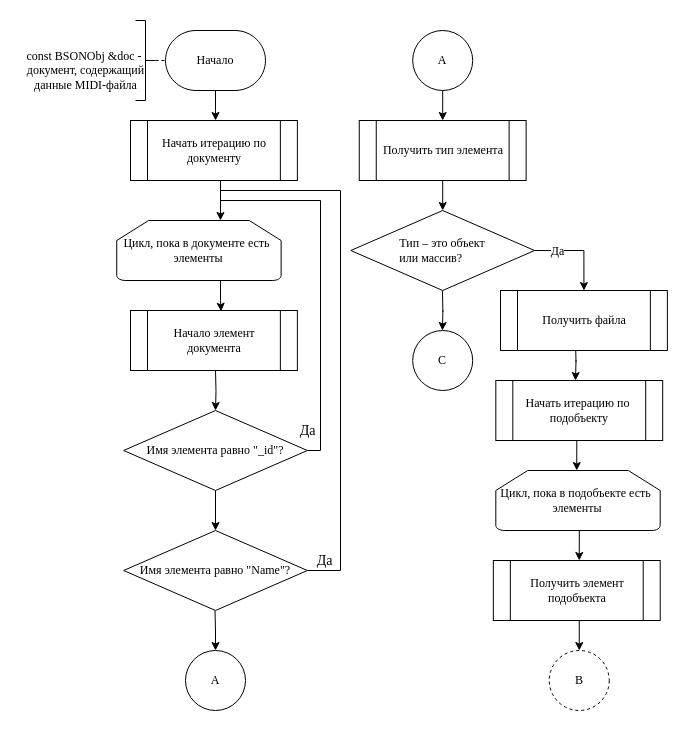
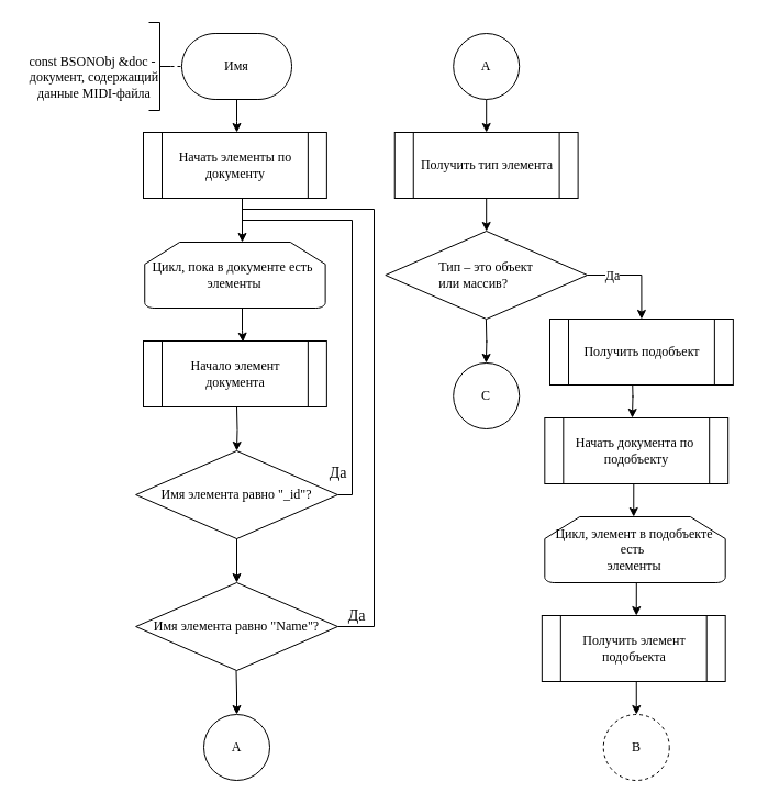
  <mxCell id="0" />
  <mxCell id="1" parent="0" />
  <mxCell id="2" style="edgeStyle=orthogonalEdgeStyle;rounded=0;orthogonalLoop=1;jettySize=auto;html=1;entryX=0;entryY=0.5;entryDx=0;entryDy=0;entryPerimeter=0;fontFamily=Times New Roman;dashed=1;" edge="1" parent="1" source="3"><mxGeometry relative="1" as="geometry"><mxPoint x="205" y="60" as="targetPoint" /></mxGeometry></mxCell>
  <mxCell id="3" value="" style="strokeWidth=1;html=1;shape=mxgraph.flowchart.annotation_2;align=left;labelPosition=right;pointerEvents=1;rotation=-180;" vertex="1" parent="1"><mxGeometry x="135" y="20" width="20" height="80" as="geometry" /></mxCell>
  <mxCell id="4" style="edgeStyle=orthogonalEdgeStyle;rounded=0;orthogonalLoop=1;jettySize=auto;html=1;fontFamily=Times New Roman;fontSize=12;" edge="1" parent="1" source="5"><mxGeometry relative="1" as="geometry"><mxPoint x="215.095" y="120" as="targetPoint" /></mxGeometry></mxCell>
- <mxCell id="5" value="&lt;font face=&quot;Times New Roman&quot;&gt;Начало&lt;/font&gt;" style="strokeWidth=1;html=1;shape=mxgraph.flowchart.terminator;whiteSpace=wrap;" vertex="1" parent="1"><mxGeometry x="165" y="30" width="100" height="60" as="geometry" /></mxCell>
+ <mxCell id="5" value="&lt;font face=&quot;Times New Roman&quot;&gt;Имя&lt;/font&gt;" style="strokeWidth=1;html=1;shape=mxgraph.flowchart.terminator;whiteSpace=wrap;" vertex="1" parent="1"><mxGeometry x="165" y="30" width="100" height="60" as="geometry" /></mxCell>
  <mxCell id="6" value="const BSONObj &amp;amp;doc -&amp;nbsp;&lt;br&gt;документ, содержащий&lt;br&gt;данные MIDI-файла" style="text;html=1;align=center;verticalAlign=middle;resizable=0;points=[];autosize=1;strokeColor=none;fillColor=none;fontFamily=Times New Roman;" vertex="1" parent="1"><mxGeometry x="20" y="45" width="130" height="50" as="geometry" /></mxCell>
  <mxCell id="7" style="edgeStyle=orthogonalEdgeStyle;rounded=0;orthogonalLoop=1;jettySize=auto;html=1;exitX=0.5;exitY=1;exitDx=0;exitDy=0;fontFamily=Times New Roman;fontSize=12;" edge="1" parent="1" target="10"><mxGeometry relative="1" as="geometry"><mxPoint x="215" y="370" as="sourcePoint" /><mxPoint x="225.5" y="420" as="targetPoint" /></mxGeometry></mxCell>
  <mxCell id="8" style="edgeStyle=orthogonalEdgeStyle;rounded=0;orthogonalLoop=1;jettySize=auto;html=1;fontFamily=Times New Roman;fontSize=14;startArrow=none;startFill=0;endArrow=none;endFill=0;" edge="1" parent="1" source="10"><mxGeometry relative="1" as="geometry"><mxPoint x="220" y="200" as="targetPoint" /><Array as="points"><mxPoint x="320" y="450" /><mxPoint x="320" y="200" /></Array></mxGeometry></mxCell>
  <mxCell id="9" value="Да" style="edgeLabel;html=1;align=center;verticalAlign=middle;resizable=0;points=[];fontSize=14;fontFamily=Times New Roman;" vertex="1" connectable="0" parent="8"><mxGeometry x="-0.976" y="3" relative="1" as="geometry"><mxPoint x="-4" y="-17" as="offset" /></mxGeometry></mxCell>
  <mxCell id="10" value="&lt;div style=&quot;text-align: start;&quot;&gt;Имя элемента равно &quot;_id&quot;?&lt;/div&gt;" style="rhombus;whiteSpace=wrap;html=1;fontFamily=Times New Roman;fontSize=12;strokeWidth=1;" vertex="1" parent="1"><mxGeometry x="123.13" y="410" width="183.75" height="80" as="geometry" /></mxCell>
  <mxCell id="11" style="edgeStyle=orthogonalEdgeStyle;rounded=0;orthogonalLoop=1;jettySize=auto;html=1;fontFamily=Times New Roman;fontSize=14;startArrow=none;startFill=0;endArrow=none;endFill=0;" edge="1" parent="1" source="13"><mxGeometry relative="1" as="geometry"><mxPoint x="220" y="190" as="targetPoint" /><Array as="points"><mxPoint x="340" y="570" /><mxPoint x="340" y="190" /></Array></mxGeometry></mxCell>
  <mxCell id="12" value="Да" style="edgeLabel;html=1;align=center;verticalAlign=middle;resizable=0;points=[];fontSize=14;fontFamily=Times New Roman;" vertex="1" connectable="0" parent="11"><mxGeometry x="-0.938" relative="1" as="geometry"><mxPoint y="-10" as="offset" /></mxGeometry></mxCell>
  <mxCell id="13" value="&lt;span style=&quot;text-align: start;&quot;&gt;Имя элемента равно &quot;Name&quot;?&lt;/span&gt;" style="rhombus;whiteSpace=wrap;html=1;fontFamily=Times New Roman;fontSize=12;strokeWidth=1;" vertex="1" parent="1"><mxGeometry x="123.13" y="530" width="183.75" height="80" as="geometry" /></mxCell>
  <mxCell id="14" style="edgeStyle=orthogonalEdgeStyle;rounded=0;orthogonalLoop=1;jettySize=auto;html=1;exitX=0.5;exitY=1;exitDx=0;exitDy=0;fontFamily=Times New Roman;fontSize=12;entryX=0.5;entryY=0;entryDx=0;entryDy=0;" edge="1" parent="1" source="10" target="13"><mxGeometry relative="1" as="geometry"><mxPoint x="225" y="380" as="sourcePoint" /><mxPoint x="225.1" y="420.058" as="targetPoint" /></mxGeometry></mxCell>
  <mxCell id="15" style="edgeStyle=orthogonalEdgeStyle;rounded=0;orthogonalLoop=1;jettySize=auto;html=1;exitX=0.5;exitY=1;exitDx=0;exitDy=0;fontFamily=Times New Roman;fontSize=12;entryX=0.5;entryY=0;entryDx=0;entryDy=0;" edge="1" parent="1" target="16"><mxGeometry relative="1" as="geometry"><mxPoint x="214.5" y="610" as="sourcePoint" /><mxPoint x="214.5" y="650" as="targetPoint" /></mxGeometry></mxCell>
  <mxCell id="16" value="А" style="ellipse;whiteSpace=wrap;html=1;aspect=fixed;fontFamily=Times New Roman;fontSize=12;strokeWidth=1;" vertex="1" parent="1"><mxGeometry x="185" y="650" width="60" height="60" as="geometry" /></mxCell>
  <mxCell id="17" style="edgeStyle=orthogonalEdgeStyle;rounded=0;orthogonalLoop=1;jettySize=auto;html=1;exitX=0.5;exitY=1;exitDx=0;exitDy=0;entryX=0.5;entryY=0;entryDx=0;entryDy=0;fontFamily=Times New Roman;fontSize=12;" edge="1" parent="1" target="35"><mxGeometry relative="1" as="geometry"><mxPoint x="438.44" y="210" as="targetPoint" /><mxPoint x="435.94" y="180" as="sourcePoint" /></mxGeometry></mxCell>
  <mxCell id="18" value="C" style="ellipse;whiteSpace=wrap;html=1;aspect=fixed;fontFamily=Times New Roman;fontSize=12;strokeWidth=1;" vertex="1" parent="1"><mxGeometry x="412.19" y="330" width="60" height="60" as="geometry" /></mxCell>
  <mxCell id="19" style="edgeStyle=orthogonalEdgeStyle;rounded=0;orthogonalLoop=1;jettySize=auto;html=1;exitX=0.5;exitY=1;exitDx=0;exitDy=0;entryX=0.5;entryY=0;entryDx=0;entryDy=0;fontFamily=Times New Roman;fontSize=14;startArrow=none;startFill=0;endArrow=classic;endFill=1;" edge="1" parent="1" source="20" target="34"><mxGeometry relative="1" as="geometry" /></mxCell>
  <mxCell id="20" value="А" style="ellipse;whiteSpace=wrap;html=1;aspect=fixed;fontFamily=Times New Roman;fontSize=12;strokeWidth=1;" vertex="1" parent="1"><mxGeometry x="412.19" y="30" width="60" height="60" as="geometry" /></mxCell>
  <mxCell id="21" style="edgeStyle=orthogonalEdgeStyle;rounded=0;orthogonalLoop=1;jettySize=auto;html=1;exitX=1;exitY=0.5;exitDx=0;exitDy=0;entryX=0.5;entryY=0;entryDx=0;entryDy=0;fontFamily=Times New Roman;fontSize=12;endArrow=classic;endFill=1;" edge="1" parent="1" source="35" target="36"><mxGeometry relative="1" as="geometry"><mxPoint x="538.75" y="250" as="sourcePoint" /><mxPoint x="575" y="280" as="targetPoint" /></mxGeometry></mxCell>
  <mxCell id="22" value="Да" style="edgeLabel;html=1;align=center;verticalAlign=middle;resizable=0;points=[];fontSize=12;fontFamily=Times New Roman;" vertex="1" connectable="0" parent="21"><mxGeometry x="-0.222" y="-1" relative="1" as="geometry"><mxPoint x="-13" y="-1" as="offset" /></mxGeometry></mxCell>
  <mxCell id="23" style="edgeStyle=orthogonalEdgeStyle;rounded=0;orthogonalLoop=1;jettySize=auto;html=1;exitX=0.5;exitY=1;exitDx=0;exitDy=0;entryX=0.5;entryY=0;entryDx=0;entryDy=0;fontFamily=Times New Roman;fontSize=12;endArrow=classic;endFill=1;" edge="1" parent="1"><mxGeometry relative="1" as="geometry"><mxPoint x="441.91" y="290" as="sourcePoint" /><mxPoint x="441.91" y="330" as="targetPoint" /></mxGeometry></mxCell>
  <mxCell id="24" style="edgeStyle=orthogonalEdgeStyle;rounded=0;orthogonalLoop=1;jettySize=auto;html=1;exitX=0.5;exitY=1;exitDx=0;exitDy=0;fontFamily=Times New Roman;fontSize=12;entryX=0.5;entryY=0;entryDx=0;entryDy=0;" edge="1" parent="1"><mxGeometry relative="1" as="geometry"><mxPoint x="575" y="340" as="sourcePoint" /><mxPoint x="575" y="380" as="targetPoint" /></mxGeometry></mxCell>
  <mxCell id="25" style="edgeStyle=orthogonalEdgeStyle;rounded=0;orthogonalLoop=1;jettySize=auto;html=1;exitX=0.5;exitY=1;exitDx=0;exitDy=0;fontFamily=Times New Roman;fontSize=12;entryX=0.5;entryY=0;entryDx=0;entryDy=0;entryPerimeter=0;" edge="1" parent="1"><mxGeometry relative="1" as="geometry"><mxPoint x="575" y="440" as="sourcePoint" /><mxPoint x="576.25" y="470" as="targetPoint" /></mxGeometry></mxCell>
  <mxCell id="26" style="edgeStyle=orthogonalEdgeStyle;rounded=0;orthogonalLoop=1;jettySize=auto;html=1;exitX=0.5;exitY=1;exitDx=0;exitDy=0;fontFamily=Times New Roman;fontSize=12;exitPerimeter=0;entryX=0.5;entryY=0;entryDx=0;entryDy=0;" edge="1" parent="1"><mxGeometry relative="1" as="geometry"><mxPoint x="576.25" y="530" as="sourcePoint" /><mxPoint x="578.75" y="560" as="targetPoint" /></mxGeometry></mxCell>
  <mxCell id="27" style="edgeStyle=orthogonalEdgeStyle;rounded=0;orthogonalLoop=1;jettySize=auto;html=1;exitX=0.5;exitY=1;exitDx=0;exitDy=0;fontFamily=Times New Roman;fontSize=12;entryX=0.5;entryY=0;entryDx=0;entryDy=0;" edge="1" parent="1" target="28"><mxGeometry relative="1" as="geometry"><mxPoint x="578.75" y="620" as="sourcePoint" /><mxPoint x="578.5" y="670" as="targetPoint" /></mxGeometry></mxCell>
  <mxCell id="28" value="B" style="ellipse;whiteSpace=wrap;html=1;aspect=fixed;fontFamily=Times New Roman;fontSize=12;strokeWidth=1;dashed=1;" vertex="1" parent="1"><mxGeometry x="548.75" y="650" width="60" height="60" as="geometry" /></mxCell>
  <mxCell id="29" style="edgeStyle=orthogonalEdgeStyle;rounded=0;orthogonalLoop=1;jettySize=auto;html=1;exitX=0.5;exitY=1;exitDx=0;exitDy=0;fontFamily=Times New Roman;fontSize=14;startArrow=none;startFill=0;endArrow=classic;endFill=1;" edge="1" parent="1" source="30" target="32"><mxGeometry relative="1" as="geometry"><Array as="points"><mxPoint x="220" y="180" /></Array></mxGeometry></mxCell>
- <mxCell id="30" value="&lt;p style=&quot;margin: 0cm;&quot; class=&quot;MsoNormal&quot;&gt;Начать итерацию по документу&lt;/p&gt;" style="shape=process;whiteSpace=wrap;html=1;backgroundOutline=1;fontFamily=Times New Roman;fontSize=12;strokeWidth=1;" vertex="1" parent="1"><mxGeometry x="130" y="120" width="166.87" height="60" as="geometry" /></mxCell>
+ <mxCell id="30" value="&lt;p style=&quot;margin: 0cm;&quot; class=&quot;MsoNormal&quot;&gt;Начать элементы по документу&lt;/p&gt;" style="shape=process;whiteSpace=wrap;html=1;backgroundOutline=1;fontFamily=Times New Roman;fontSize=12;strokeWidth=1;" vertex="1" parent="1"><mxGeometry x="130" y="120" width="166.87" height="60" as="geometry" /></mxCell>
  <mxCell id="31" style="edgeStyle=orthogonalEdgeStyle;rounded=0;orthogonalLoop=1;jettySize=auto;html=1;entryX=0.543;entryY=0.013;entryDx=0;entryDy=0;fontFamily=Times New Roman;fontSize=14;startArrow=none;startFill=0;endArrow=classic;endFill=1;entryPerimeter=0;" edge="1" parent="1" source="32" target="33"><mxGeometry relative="1" as="geometry"><Array as="points"><mxPoint x="220" y="300" /><mxPoint x="221" y="300" /></Array></mxGeometry></mxCell>
- <mxCell id="32" value="&lt;font face=&quot;Times New Roman&quot;&gt;Цикл, пока в документе есть&amp;nbsp;&lt;br&gt;элементы&lt;br&gt;&lt;/font&gt;" style="strokeWidth=1;html=1;shape=mxgraph.flowchart.loop_limit;whiteSpace=wrap;" vertex="1" parent="1"><mxGeometry x="116.24" y="220" width="164.38" height="60" as="geometry" /></mxCell>
+ <mxCell id="32" value="&lt;font face=&quot;Times New Roman&quot;&gt;Цикл, пока в документе есть&amp;nbsp;&lt;br&gt;элементы&lt;br&gt;&lt;/font&gt;" style="strokeWidth=1;html=1;shape=mxgraph.flowchart.loop_limit;whiteSpace=wrap;" vertex="1" parent="1"><mxGeometry x="131.24" width="164.38" height="60" as="geometry" y="220" /></mxCell>
  <mxCell id="33" value="&lt;p style=&quot;margin: 0cm;&quot; class=&quot;MsoNormal&quot;&gt;Начало элемент&lt;/p&gt;&lt;p style=&quot;margin: 0cm;&quot; class=&quot;MsoNormal&quot;&gt;документа&lt;/p&gt;" style="shape=process;whiteSpace=wrap;html=1;backgroundOutline=1;fontFamily=Times New Roman;fontSize=12;strokeWidth=1;" vertex="1" parent="1"><mxGeometry x="130" y="310" width="166.87" height="60" as="geometry" /></mxCell>
  <mxCell id="34" value="&lt;p style=&quot;margin: 0cm;&quot; class=&quot;MsoNormal&quot;&gt;Получить тип элемента&lt;/p&gt;" style="shape=process;whiteSpace=wrap;html=1;backgroundOutline=1;fontFamily=Times New Roman;fontSize=12;strokeWidth=1;" vertex="1" parent="1"><mxGeometry x="358.75" y="120" width="166.87" height="60" as="geometry" /></mxCell>
  <mxCell id="35" value="&lt;div style=&quot;text-align: start;&quot;&gt;Тип – это объект&lt;/div&gt;&lt;div style=&quot;text-align: start;&quot;&gt;или массив?&lt;/div&gt;" style="rhombus;whiteSpace=wrap;html=1;fontFamily=Times New Roman;fontSize=12;strokeWidth=1;" vertex="1" parent="1"><mxGeometry x="350.31" y="210" width="183.75" height="80" as="geometry" /></mxCell>
- <mxCell id="36" value="&lt;p style=&quot;margin: 0cm;&quot; class=&quot;MsoNormal&quot;&gt;Получить файла&lt;/p&gt;" style="shape=process;whiteSpace=wrap;html=1;backgroundOutline=1;fontFamily=Times New Roman;fontSize=12;strokeWidth=1;" vertex="1" parent="1"><mxGeometry x="500" y="290" width="166.87" height="60" as="geometry" /></mxCell>
- <mxCell id="37" value="&lt;p style=&quot;margin: 0cm;&quot; class=&quot;MsoNormal&quot;&gt;Начать итерацию по&amp;nbsp;&lt;/p&gt;&lt;p style=&quot;margin: 0cm;&quot; class=&quot;MsoNormal&quot;&gt;подобъекту&lt;/p&gt;" style="shape=process;whiteSpace=wrap;html=1;backgroundOutline=1;fontFamily=Times New Roman;fontSize=12;strokeWidth=1;" vertex="1" parent="1"><mxGeometry x="495.32" y="380" width="166.87" height="60" as="geometry" /></mxCell>
- <mxCell id="38" value="&lt;font face=&quot;Times New Roman&quot;&gt;Цикл, пока в подобъекте есть&amp;nbsp;&lt;br&gt;элементы&lt;br&gt;&lt;/font&gt;" style="strokeWidth=1;html=1;shape=mxgraph.flowchart.loop_limit;whiteSpace=wrap;" vertex="1" parent="1"><mxGeometry x="495.32" y="470" width="164.38" height="60" as="geometry" /></mxCell>
+ <mxCell id="36" value="&lt;p style=&quot;margin: 0cm;&quot; class=&quot;MsoNormal&quot;&gt;Получить подобъект&lt;/p&gt;" style="shape=process;whiteSpace=wrap;html=1;backgroundOutline=1;fontFamily=Times New Roman;fontSize=12;strokeWidth=1;" vertex="1" parent="1"><mxGeometry x="500" y="290" width="166.87" height="60" as="geometry" /></mxCell>
+ <mxCell id="37" value="&lt;p style=&quot;margin: 0cm;&quot; class=&quot;MsoNormal&quot;&gt;Начать документа по&amp;nbsp;&lt;/p&gt;&lt;p style=&quot;margin: 0cm;&quot; class=&quot;MsoNormal&quot;&gt;подобъекту&lt;/p&gt;" style="shape=process;whiteSpace=wrap;html=1;backgroundOutline=1;fontFamily=Times New Roman;fontSize=12;strokeWidth=1;" vertex="1" parent="1"><mxGeometry x="495.32" y="380" width="166.87" height="60" as="geometry" /></mxCell>
+ <mxCell id="38" value="&lt;font face=&quot;Times New Roman&quot;&gt;Цикл, элемент в подобъекте есть&amp;nbsp;&lt;br&gt;элементы&lt;br&gt;&lt;/font&gt;" style="strokeWidth=1;html=1;shape=mxgraph.flowchart.loop_limit;whiteSpace=wrap;" vertex="1" parent="1"><mxGeometry x="495.32" y="470" width="164.38" height="60" as="geometry" /></mxCell>
  <mxCell id="39" value="&lt;p style=&quot;margin: 0cm;&quot; class=&quot;MsoNormal&quot;&gt;Получить элемент&lt;/p&gt;&lt;p style=&quot;margin: 0cm;&quot; class=&quot;MsoNormal&quot;&gt;подобъекта&lt;/p&gt;" style="shape=process;whiteSpace=wrap;html=1;backgroundOutline=1;fontFamily=Times New Roman;fontSize=12;strokeWidth=1;" vertex="1" parent="1"><mxGeometry x="492.83" y="560" width="166.87" height="60" as="geometry" /></mxCell>
